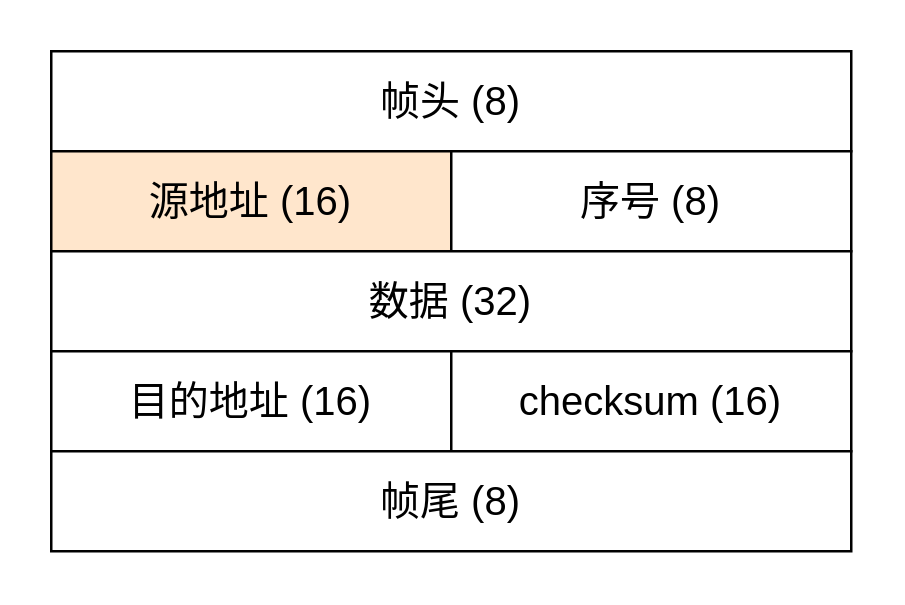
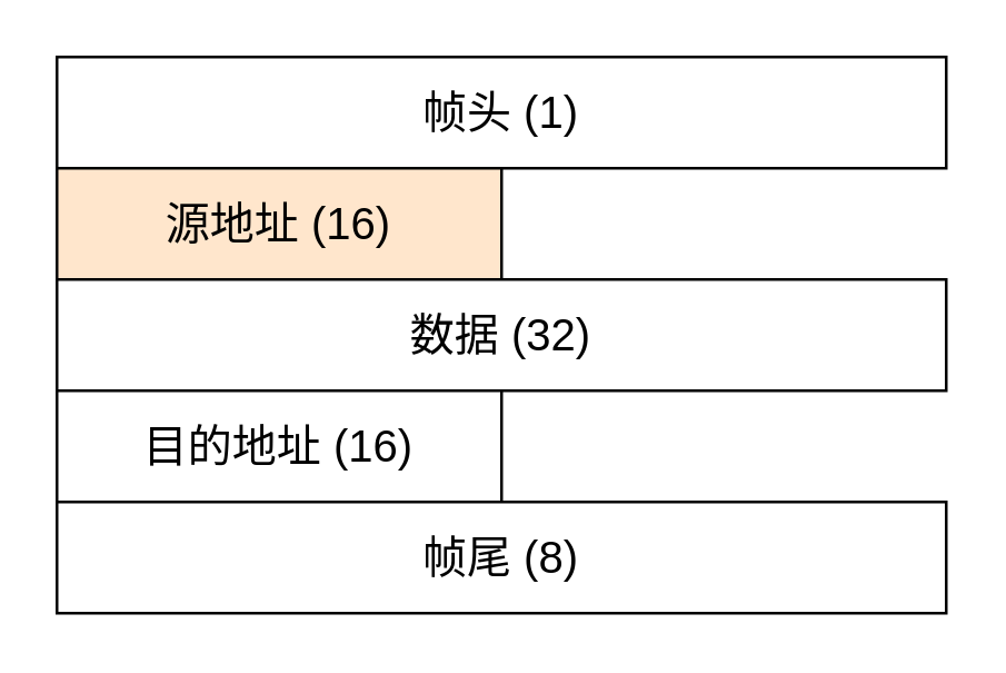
  <mxCell id="0" />
  <mxCell id="1" parent="0" />
- <mxCell id="2" value="&lt;font style=&quot;font-size: 16px&quot;&gt;帧头 (8)&lt;/font&gt;" style="rounded=0;whiteSpace=wrap;html=1;align=center;" parent="1" vertex="1"><mxGeometry x="20" y="20" width="320" height="40" as="geometry" /></mxCell>
+ <mxCell id="2" value="&lt;font style=&quot;font-size: 16px&quot;&gt;帧头 (1)&lt;/font&gt;" style="rounded=0;whiteSpace=wrap;html=1;align=center;" parent="1" vertex="1"><mxGeometry x="20" y="20" width="320" height="40" as="geometry" /></mxCell>
  <mxCell id="3" value="&lt;font style=&quot;font-size: 16px&quot;&gt;源地址 (16)&lt;/font&gt;" style="rounded=0;whiteSpace=wrap;html=1;align=center;fillColor=#ffe6cc;" parent="1" vertex="1"><mxGeometry x="20" y="60" width="160" height="40" as="geometry" /></mxCell>
- <mxCell id="4" value="&lt;font style=&quot;font-size: 16px&quot;&gt;序号 (8)&lt;/font&gt;" style="rounded=0;whiteSpace=wrap;html=1;align=center;" parent="1" vertex="1"><mxGeometry x="180" y="60" width="160" height="40" as="geometry" /></mxCell>
  <mxCell id="5" value="&lt;font style=&quot;font-size: 16px&quot;&gt;数据 (32)&lt;/font&gt;" style="rounded=0;whiteSpace=wrap;html=1;align=center;" parent="1" vertex="1"><mxGeometry x="20" y="100" width="320" height="40" as="geometry" /></mxCell>
  <mxCell id="6" value="&lt;font style=&quot;font-size: 16px&quot;&gt;目的地址 (16)&lt;/font&gt;" style="rounded=0;whiteSpace=wrap;html=1;align=center;" parent="1" vertex="1"><mxGeometry x="20" y="140" width="160" height="40" as="geometry" /></mxCell>
- <mxCell id="7" value="&lt;font style=&quot;font-size: 16px&quot;&gt;checksum (16)&lt;/font&gt;" style="rounded=0;whiteSpace=wrap;html=1;align=center;" parent="1" vertex="1"><mxGeometry x="180" y="140" width="160" height="40" as="geometry" /></mxCell>
  <mxCell id="8" value="&lt;font style=&quot;font-size: 16px&quot;&gt;帧尾 (8)&lt;/font&gt;" style="rounded=0;whiteSpace=wrap;html=1;align=center;" parent="1" vertex="1"><mxGeometry x="20" y="180" width="320" height="40" as="geometry" /></mxCell>
